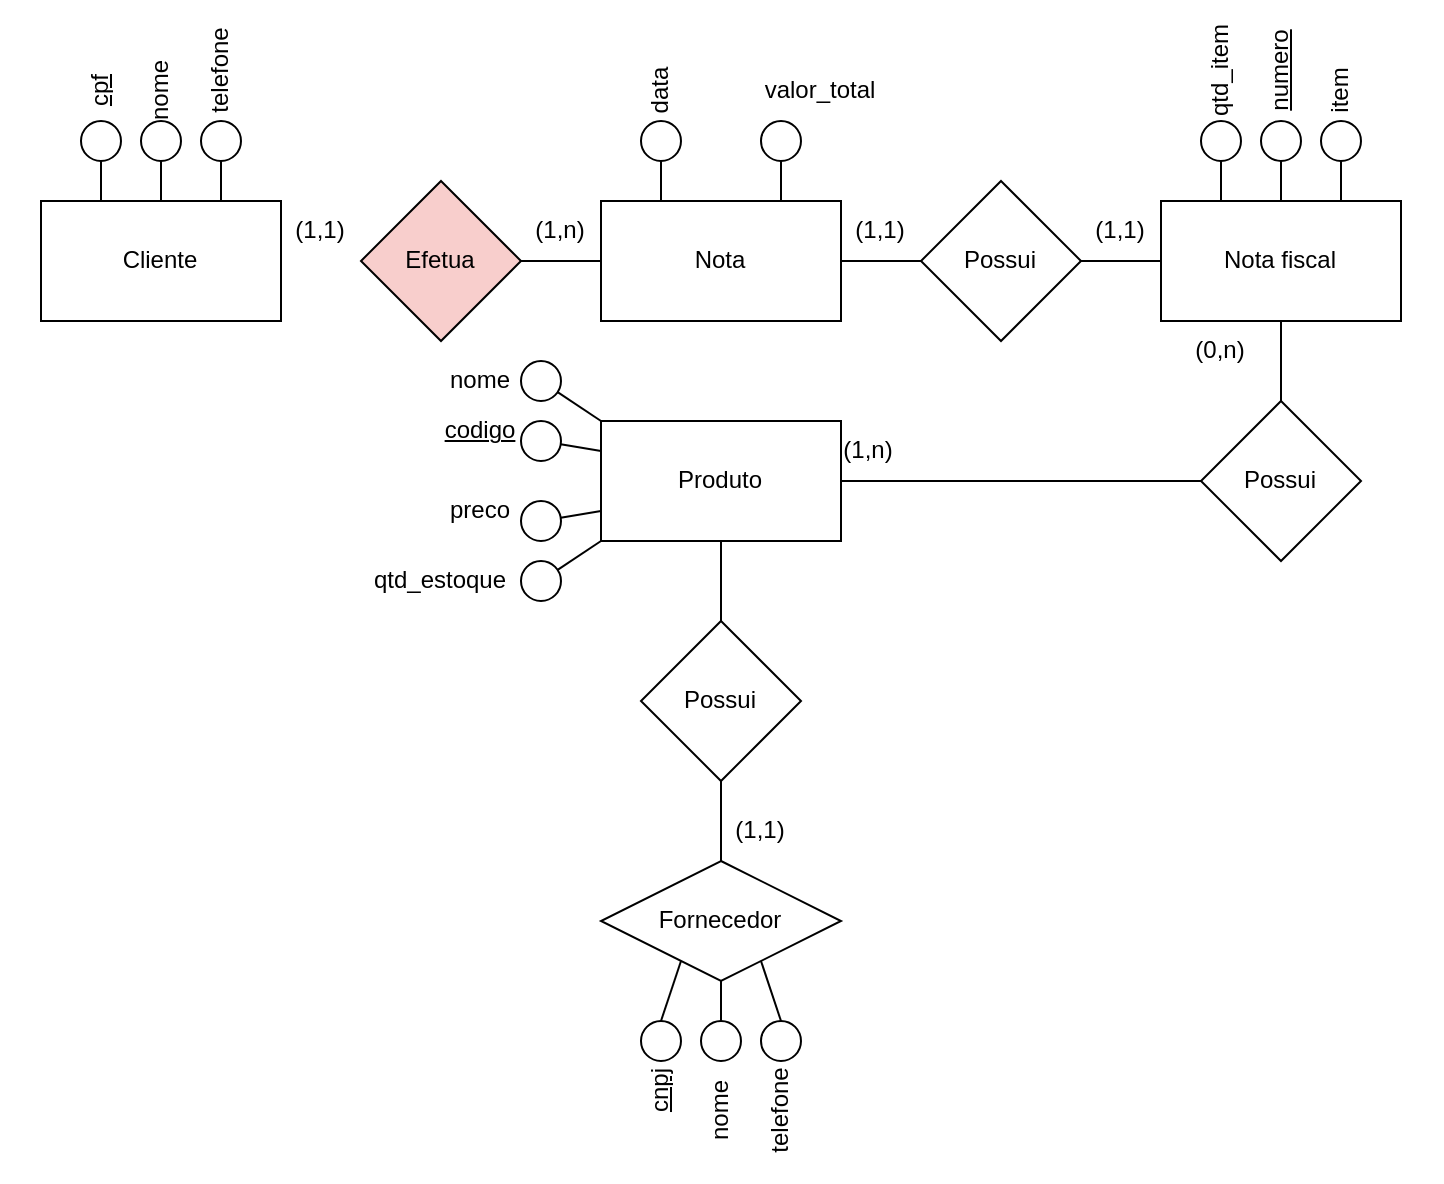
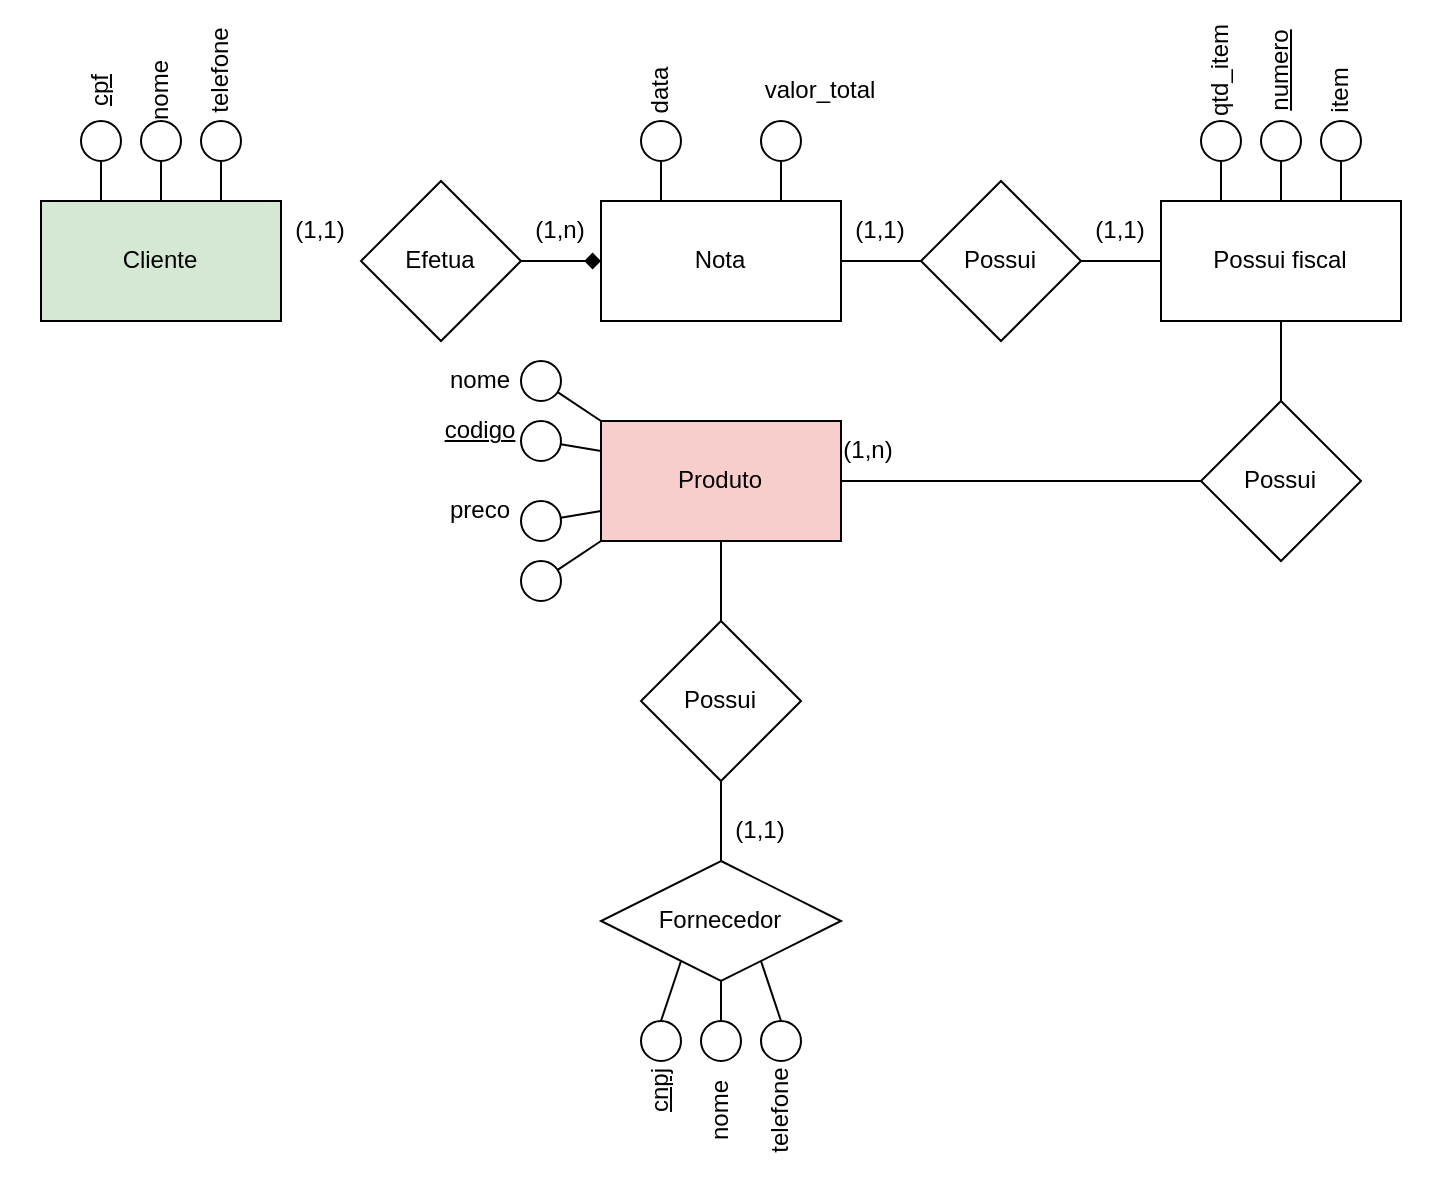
  <mxCell id="0" />
  <mxCell id="1" parent="0" />
- <mxCell id="2" value="Cliente" style="rounded=0;whiteSpace=wrap;html=1;" parent="1" vertex="1"><mxGeometry y="100" width="120" height="60" as="geometry" x="20" /></mxCell>
- <mxCell id="3" value="Efetua" style="rhombus;whiteSpace=wrap;html=1;fillColor=#f8cecc;" parent="1" vertex="1"><mxGeometry x="180" y="90" width="80" height="80" as="geometry" /></mxCell>
+ <mxCell id="2" value="Cliente" style="rounded=0;whiteSpace=wrap;html=1;fillColor=#d5e8d4;" parent="1" vertex="1"><mxGeometry y="100" width="120" height="60" as="geometry" x="20" /></mxCell>
+ <mxCell id="3" value="Efetua" style="rhombus;whiteSpace=wrap;html=1;" parent="1" vertex="1"><mxGeometry x="180" y="90" width="80" height="80" as="geometry" /></mxCell>
  <mxCell id="4" value="Nota" style="rounded=0;whiteSpace=wrap;html=1;" parent="1" vertex="1"><mxGeometry x="300" y="100" width="120" height="60" as="geometry" /></mxCell>
- <mxCell id="5" value="Produto" style="rounded=0;whiteSpace=wrap;html=1;" parent="1" vertex="1"><mxGeometry x="300" y="210" width="120" height="60" as="geometry" /></mxCell>
+ <mxCell id="5" value="Produto" style="rounded=0;whiteSpace=wrap;html=1;fillColor=#f8cecc;" parent="1" vertex="1"><mxGeometry x="300" y="210" width="120" height="60" as="geometry" /></mxCell>
  <mxCell id="6" value="Possui" style="rhombus;whiteSpace=wrap;html=1;" parent="1" vertex="1"><mxGeometry x="460" y="90" width="80" height="80" as="geometry" /></mxCell>
- <mxCell id="7" value="Nota fiscal" style="rounded=0;whiteSpace=wrap;html=1;" parent="1" vertex="1"><mxGeometry x="580" y="100" width="120" height="60" as="geometry" /></mxCell>
+ <mxCell id="7" value="Possui fiscal" style="rounded=0;whiteSpace=wrap;html=1;" parent="1" vertex="1"><mxGeometry x="580" y="100" width="120" height="60" as="geometry" /></mxCell>
  <mxCell id="8" value="Possui" style="rhombus;whiteSpace=wrap;html=1;" parent="1" vertex="1"><mxGeometry x="600" y="200" width="80" height="80" as="geometry" /></mxCell>
  <mxCell id="9" value="Possui" style="rhombus;whiteSpace=wrap;html=1;" parent="1" vertex="1"><mxGeometry x="320" y="310" width="80" height="80" as="geometry" /></mxCell>
  <mxCell id="10" value="Fornecedor" style="rhombus;whiteSpace=wrap;html=1;" parent="1" vertex="1"><mxGeometry x="300" y="430" width="120" height="60" as="geometry" /></mxCell>
- <mxCell id="11" value="" style="endArrow=none;html=1;rounded=0;exitX=1;exitY=0.5;exitDx=0;exitDy=0;entryX=0;entryY=0.5;entryDx=0;entryDy=0;" parent="1" source="3" target="4" edge="1"><mxGeometry width="50" height="50" relative="1" as="geometry"><mxPoint x="290" y="140" as="sourcePoint" /><mxPoint x="340" y="90" as="targetPoint" /></mxGeometry></mxCell>
+ <mxCell id="11" value="" style="endArrow=diamond;html=1;rounded=0;exitX=1;exitY=0.5;exitDx=0;exitDy=0;entryX=0;entryY=0.5;entryDx=0;entryDy=0;" parent="1" source="3" target="4" edge="1"><mxGeometry width="50" height="50" relative="1" as="geometry"><mxPoint x="290" y="140" as="sourcePoint" /><mxPoint x="340" y="90" as="targetPoint" /></mxGeometry></mxCell>
  <mxCell id="12" value="" style="endArrow=none;html=1;rounded=0;entryX=0.5;entryY=1;entryDx=0;entryDy=0;exitX=0.5;exitY=0;exitDx=0;exitDy=0;" parent="1" source="9" target="5" edge="1"><mxGeometry width="50" height="50" relative="1" as="geometry"><mxPoint x="300" y="310" as="sourcePoint" /><mxPoint x="350" y="260" as="targetPoint" /></mxGeometry></mxCell>
  <mxCell id="13" value="" style="endArrow=none;html=1;rounded=0;exitX=0.5;exitY=0;exitDx=0;exitDy=0;entryX=0.5;entryY=1;entryDx=0;entryDy=0;" parent="1" source="10" target="9" edge="1"><mxGeometry width="50" height="50" relative="1" as="geometry"><mxPoint x="340" y="430" as="sourcePoint" /><mxPoint x="390" y="380" as="targetPoint" /></mxGeometry></mxCell>
  <mxCell id="14" value="" style="endArrow=none;html=1;rounded=0;exitX=1;exitY=0.5;exitDx=0;exitDy=0;entryX=0;entryY=0.5;entryDx=0;entryDy=0;" parent="1" source="4" target="6" edge="1"><mxGeometry width="50" height="50" relative="1" as="geometry"><mxPoint x="420" y="180" as="sourcePoint" /><mxPoint x="470" y="130" as="targetPoint" /></mxGeometry></mxCell>
  <mxCell id="15" value="" style="endArrow=none;html=1;rounded=0;exitX=1;exitY=0.5;exitDx=0;exitDy=0;entryX=0;entryY=0.5;entryDx=0;entryDy=0;" parent="1" source="6" target="7" edge="1"><mxGeometry width="50" height="50" relative="1" as="geometry"><mxPoint x="540" y="140" as="sourcePoint" /><mxPoint x="590" y="90" as="targetPoint" /></mxGeometry></mxCell>
  <mxCell id="16" value="" style="endArrow=none;html=1;rounded=0;entryX=0.5;entryY=1;entryDx=0;entryDy=0;exitX=0.5;exitY=0;exitDx=0;exitDy=0;" parent="1" source="8" target="7" edge="1"><mxGeometry width="50" height="50" relative="1" as="geometry"><mxPoint x="610" y="210" as="sourcePoint" /><mxPoint x="660" y="160" as="targetPoint" /></mxGeometry></mxCell>
  <mxCell id="17" value="" style="ellipse;whiteSpace=wrap;html=1;aspect=fixed;" parent="1" vertex="1"><mxGeometry x="40" y="60" width="20" height="20" as="geometry" /></mxCell>
  <mxCell id="18" value="" style="ellipse;whiteSpace=wrap;html=1;aspect=fixed;" parent="1" vertex="1"><mxGeometry x="70" y="60" width="20" height="20" as="geometry" /></mxCell>
  <mxCell id="19" value="" style="ellipse;whiteSpace=wrap;html=1;aspect=fixed;" parent="1" vertex="1"><mxGeometry x="100" y="60" width="20" height="20" as="geometry" /></mxCell>
  <mxCell id="20" value="" style="endArrow=none;html=1;rounded=0;entryX=0.5;entryY=1;entryDx=0;entryDy=0;exitX=0.5;exitY=0;exitDx=0;exitDy=0;" parent="1" source="2" target="18" edge="1"><mxGeometry width="50" height="50" relative="1" as="geometry"><mxPoint x="50" y="140" as="sourcePoint" /><mxPoint x="100" y="90" as="targetPoint" /></mxGeometry></mxCell>
  <mxCell id="21" value="" style="endArrow=none;html=1;rounded=0;entryX=0.5;entryY=1;entryDx=0;entryDy=0;exitX=0.25;exitY=0;exitDx=0;exitDy=0;" parent="1" source="2" target="17" edge="1"><mxGeometry width="50" height="50" relative="1" as="geometry"><mxPoint x="10" y="140" as="sourcePoint" /><mxPoint x="60" y="90" as="targetPoint" /></mxGeometry></mxCell>
  <mxCell id="22" value="" style="endArrow=none;html=1;rounded=0;entryX=0.5;entryY=1;entryDx=0;entryDy=0;exitX=0.75;exitY=0;exitDx=0;exitDy=0;" parent="1" source="2" target="19" edge="1"><mxGeometry width="50" height="50" relative="1" as="geometry"><mxPoint x="70" y="150" as="sourcePoint" /><mxPoint x="120" y="100" as="targetPoint" /></mxGeometry></mxCell>
  <mxCell id="23" value="&lt;u&gt;cpf&lt;/u&gt;" style="text;html=1;strokeColor=none;fillColor=none;align=center;verticalAlign=middle;whiteSpace=wrap;rounded=0;rotation=-90;" parent="1" vertex="1"><mxGeometry y="30" width="60" height="30" as="geometry" x="20" /></mxCell>
  <mxCell id="24" value="nome" style="text;html=1;strokeColor=none;fillColor=none;align=center;verticalAlign=middle;whiteSpace=wrap;rounded=0;rotation=-90;" parent="1" vertex="1"><mxGeometry x="50" y="30" width="60" height="30" as="geometry" /></mxCell>
  <mxCell id="25" value="telefone" style="text;html=1;strokeColor=none;fillColor=none;align=center;verticalAlign=middle;whiteSpace=wrap;rounded=0;rotation=-90;" parent="1" vertex="1"><mxGeometry x="80" y="20" width="60" height="30" as="geometry" /></mxCell>
  <mxCell id="26" value="(1,1)" style="text;html=1;strokeColor=none;fillColor=none;align=center;verticalAlign=middle;whiteSpace=wrap;rounded=0;" parent="1" vertex="1"><mxGeometry x="130" y="100" width="60" height="30" as="geometry" /></mxCell>
  <mxCell id="27" value="" style="ellipse;whiteSpace=wrap;html=1;aspect=fixed;" parent="1" vertex="1"><mxGeometry x="320" y="510" width="20" height="20" as="geometry" /></mxCell>
  <mxCell id="28" value="" style="ellipse;whiteSpace=wrap;html=1;aspect=fixed;" parent="1" vertex="1"><mxGeometry x="350" y="510" width="20" height="20" as="geometry" /></mxCell>
  <mxCell id="29" value="" style="ellipse;whiteSpace=wrap;html=1;aspect=fixed;" parent="1" vertex="1"><mxGeometry x="380" y="510" width="20" height="20" as="geometry" /></mxCell>
  <mxCell id="30" value="&lt;u&gt;cnpj&lt;/u&gt;" style="text;html=1;strokeColor=none;fillColor=none;align=center;verticalAlign=middle;whiteSpace=wrap;rounded=0;rotation=-90;" parent="1" vertex="1"><mxGeometry x="300" y="530" width="60" height="30" as="geometry" /></mxCell>
  <mxCell id="31" value="nome" style="text;html=1;strokeColor=none;fillColor=none;align=center;verticalAlign=middle;whiteSpace=wrap;rounded=0;rotation=-90;" parent="1" vertex="1"><mxGeometry x="330" y="540" width="60" height="30" as="geometry" /></mxCell>
  <mxCell id="32" value="telefone" style="text;html=1;strokeColor=none;fillColor=none;align=center;verticalAlign=middle;whiteSpace=wrap;rounded=0;rotation=-90;" parent="1" vertex="1"><mxGeometry x="360" y="540" width="60" height="30" as="geometry" /></mxCell>
  <mxCell id="33" value="" style="endArrow=none;html=1;rounded=0;entryX=0.25;entryY=1;entryDx=0;entryDy=0;exitX=0.5;exitY=0;exitDx=0;exitDy=0;" parent="1" source="27" target="10" edge="1"><mxGeometry width="50" height="50" relative="1" as="geometry"><mxPoint x="260" y="570" as="sourcePoint" /><mxPoint x="310" y="520" as="targetPoint" /></mxGeometry></mxCell>
  <mxCell id="34" value="" style="endArrow=none;html=1;rounded=0;entryX=0.5;entryY=1;entryDx=0;entryDy=0;exitX=0.5;exitY=0;exitDx=0;exitDy=0;" parent="1" source="28" target="10" edge="1"><mxGeometry width="50" height="50" relative="1" as="geometry"><mxPoint x="320" y="590" as="sourcePoint" /><mxPoint x="370" y="540" as="targetPoint" /></mxGeometry></mxCell>
  <mxCell id="35" value="" style="endArrow=none;html=1;rounded=0;entryX=0.75;entryY=1;entryDx=0;entryDy=0;exitX=0.5;exitY=0;exitDx=0;exitDy=0;" parent="1" source="29" target="10" edge="1"><mxGeometry width="50" height="50" relative="1" as="geometry"><mxPoint x="370" y="580" as="sourcePoint" /><mxPoint x="420" y="530" as="targetPoint" /></mxGeometry></mxCell>
  <mxCell id="36" value="(1,1)" style="text;html=1;strokeColor=none;fillColor=none;align=center;verticalAlign=middle;whiteSpace=wrap;rounded=0;" parent="1" vertex="1"><mxGeometry x="410" y="100" width="60" height="30" as="geometry" /></mxCell>
  <mxCell id="37" value="" style="ellipse;whiteSpace=wrap;html=1;aspect=fixed;" parent="1" vertex="1"><mxGeometry x="600" y="60" width="20" height="20" as="geometry" /></mxCell>
  <mxCell id="38" value="qtd_item" style="text;html=1;strokeColor=none;fillColor=none;align=center;verticalAlign=middle;whiteSpace=wrap;rounded=0;rotation=-90;" parent="1" vertex="1"><mxGeometry x="580" y="20" width="60" height="30" as="geometry" /></mxCell>
  <mxCell id="39" value="" style="endArrow=none;html=1;rounded=0;entryX=0.5;entryY=1;entryDx=0;entryDy=0;exitX=0.25;exitY=0;exitDx=0;exitDy=0;" parent="1" source="7" target="37" edge="1"><mxGeometry width="50" height="50" relative="1" as="geometry"><mxPoint x="580" y="210" as="sourcePoint" /><mxPoint x="630" y="160" as="targetPoint" /></mxGeometry></mxCell>
  <mxCell id="40" value="" style="ellipse;whiteSpace=wrap;html=1;aspect=fixed;" parent="1" vertex="1"><mxGeometry x="660" y="60" width="20" height="20" as="geometry" /></mxCell>
  <mxCell id="41" value="&lt;div&gt;item&lt;/div&gt;" style="text;html=1;strokeColor=none;fillColor=none;align=center;verticalAlign=middle;whiteSpace=wrap;rounded=0;rotation=-90;" parent="1" vertex="1"><mxGeometry x="640" y="30" width="60" height="30" as="geometry" /></mxCell>
  <mxCell id="42" value="" style="endArrow=none;html=1;rounded=0;entryX=0.5;entryY=1;entryDx=0;entryDy=0;exitX=0.75;exitY=0;exitDx=0;exitDy=0;" parent="1" source="7" target="40" edge="1"><mxGeometry width="50" height="50" relative="1" as="geometry"><mxPoint x="630" y="150" as="sourcePoint" /><mxPoint x="680" y="100" as="targetPoint" /></mxGeometry></mxCell>
- <mxCell id="43" value="(0,n)" style="text;html=1;strokeColor=none;fillColor=none;align=center;verticalAlign=middle;whiteSpace=wrap;rounded=0;" parent="1" vertex="1"><mxGeometry x="580" y="160" width="60" height="30" as="geometry" /></mxCell>
  <mxCell id="44" value="" style="ellipse;whiteSpace=wrap;html=1;aspect=fixed;" parent="1" vertex="1"><mxGeometry x="260" y="250" width="20" height="20" as="geometry" /></mxCell>
  <mxCell id="45" value="" style="ellipse;whiteSpace=wrap;html=1;aspect=fixed;" parent="1" vertex="1"><mxGeometry x="260" y="210" width="20" height="20" as="geometry" /></mxCell>
  <mxCell id="46" value="" style="ellipse;whiteSpace=wrap;html=1;aspect=fixed;" parent="1" vertex="1"><mxGeometry x="260" y="180" width="20" height="20" as="geometry" /></mxCell>
  <mxCell id="47" value="" style="ellipse;whiteSpace=wrap;html=1;aspect=fixed;" parent="1" vertex="1"><mxGeometry x="260" y="280" width="20" height="20" as="geometry" /></mxCell>
  <mxCell id="48" value="" style="endArrow=none;html=1;rounded=0;exitX=0;exitY=1;exitDx=0;exitDy=0;" parent="1" source="5" target="47" edge="1"><mxGeometry width="50" height="50" relative="1" as="geometry"><mxPoint x="270" y="370" as="sourcePoint" /><mxPoint x="320" y="320" as="targetPoint" /></mxGeometry></mxCell>
  <mxCell id="49" value="" style="endArrow=none;html=1;rounded=0;entryX=0;entryY=0.75;entryDx=0;entryDy=0;" parent="1" source="44" target="5" edge="1"><mxGeometry width="50" height="50" relative="1" as="geometry"><mxPoint x="200" y="310" as="sourcePoint" /><mxPoint x="250" y="260" as="targetPoint" /></mxGeometry></mxCell>
  <mxCell id="50" value="" style="endArrow=none;html=1;rounded=0;exitX=0;exitY=0;exitDx=0;exitDy=0;" parent="1" source="5" target="46" edge="1"><mxGeometry width="50" height="50" relative="1" as="geometry"><mxPoint x="290" y="220" as="sourcePoint" /><mxPoint x="340" y="170" as="targetPoint" /></mxGeometry></mxCell>
  <mxCell id="51" value="" style="endArrow=none;html=1;rounded=0;entryX=0;entryY=0.25;entryDx=0;entryDy=0;" parent="1" source="45" target="5" edge="1"><mxGeometry width="50" height="50" relative="1" as="geometry"><mxPoint x="200" y="280" as="sourcePoint" /><mxPoint x="250" y="230" as="targetPoint" /></mxGeometry></mxCell>
  <mxCell id="52" value="nome" style="text;html=1;strokeColor=none;fillColor=none;align=center;verticalAlign=middle;whiteSpace=wrap;rounded=0;" parent="1" vertex="1"><mxGeometry x="210" y="175" width="60" height="30" as="geometry" /></mxCell>
  <mxCell id="53" value="&lt;u&gt;codigo&lt;/u&gt;" style="text;html=1;strokeColor=none;fillColor=none;align=center;verticalAlign=middle;whiteSpace=wrap;rounded=0;" parent="1" vertex="1"><mxGeometry x="210" y="200" width="60" height="30" as="geometry" /></mxCell>
  <mxCell id="54" value="preco" style="text;html=1;strokeColor=none;fillColor=none;align=center;verticalAlign=middle;whiteSpace=wrap;rounded=0;" parent="1" vertex="1"><mxGeometry x="210" y="240" width="60" height="30" as="geometry" /></mxCell>
- <mxCell id="55" value="qtd_estoque" style="text;html=1;strokeColor=none;fillColor=none;align=center;verticalAlign=middle;whiteSpace=wrap;rounded=0;" parent="1" vertex="1"><mxGeometry x="190" y="275" width="60" height="30" as="geometry" /></mxCell>
  <mxCell id="56" value="" style="ellipse;whiteSpace=wrap;html=1;aspect=fixed;" parent="1" vertex="1"><mxGeometry x="630" y="60" width="20" height="20" as="geometry" /></mxCell>
  <mxCell id="57" value="&lt;u&gt;numero&lt;/u&gt;" style="text;html=1;strokeColor=none;fillColor=none;align=center;verticalAlign=middle;whiteSpace=wrap;rounded=0;rotation=-90;" parent="1" vertex="1"><mxGeometry x="610" y="20" width="60" height="30" as="geometry" /></mxCell>
  <mxCell id="58" value="" style="endArrow=none;html=1;rounded=0;entryX=0;entryY=0.5;entryDx=0;entryDy=0;exitX=1;exitY=0.5;exitDx=0;exitDy=0;" parent="1" source="5" target="8" edge="1"><mxGeometry width="50" height="50" relative="1" as="geometry"><mxPoint x="500" y="270" as="sourcePoint" /><mxPoint x="550" y="220" as="targetPoint" /></mxGeometry></mxCell>
  <mxCell id="59" value="" style="ellipse;whiteSpace=wrap;html=1;aspect=fixed;" parent="1" vertex="1"><mxGeometry x="320" y="60" width="20" height="20" as="geometry" /></mxCell>
  <mxCell id="60" value="" style="ellipse;whiteSpace=wrap;html=1;aspect=fixed;" parent="1" vertex="1"><mxGeometry x="380" y="60" width="20" height="20" as="geometry" /></mxCell>
  <mxCell id="61" value="" style="endArrow=none;html=1;rounded=0;entryX=0.5;entryY=1;entryDx=0;entryDy=0;exitX=0.25;exitY=0;exitDx=0;exitDy=0;" parent="1" source="4" target="59" edge="1"><mxGeometry width="50" height="50" relative="1" as="geometry"><mxPoint x="320" y="90" as="sourcePoint" /><mxPoint x="370" y="100" as="targetPoint" /></mxGeometry></mxCell>
  <mxCell id="62" value="" style="endArrow=none;html=1;rounded=0;entryX=0.5;entryY=1;entryDx=0;entryDy=0;exitX=0.75;exitY=0;exitDx=0;exitDy=0;" parent="1" source="4" target="60" edge="1"><mxGeometry width="50" height="50" relative="1" as="geometry"><mxPoint x="350" y="100" as="sourcePoint" /><mxPoint x="400" y="50" as="targetPoint" /></mxGeometry></mxCell>
  <mxCell id="63" value="" style="endArrow=none;html=1;rounded=0;entryX=0.5;entryY=1;entryDx=0;entryDy=0;exitX=0.5;exitY=0;exitDx=0;exitDy=0;" parent="1" source="7" target="56" edge="1"><mxGeometry width="50" height="50" relative="1" as="geometry"><mxPoint x="540" y="210" as="sourcePoint" /><mxPoint x="590" y="160" as="targetPoint" /></mxGeometry></mxCell>
  <mxCell id="64" value="data" style="text;html=1;strokeColor=none;fillColor=none;align=center;verticalAlign=middle;whiteSpace=wrap;rounded=0;rotation=-90;" parent="1" vertex="1"><mxGeometry x="300" y="30" width="60" height="30" as="geometry" /></mxCell>
  <mxCell id="65" value="valor_total" style="text;html=1;strokeColor=none;fillColor=none;align=center;verticalAlign=middle;whiteSpace=wrap;rounded=0;rotation=0;" parent="1" vertex="1"><mxGeometry x="380" y="30" width="60" height="30" as="geometry" /></mxCell>
  <mxCell id="66" value="(1,n)" style="text;html=1;strokeColor=none;fillColor=none;align=center;verticalAlign=middle;whiteSpace=wrap;rounded=0;" vertex="1" parent="1"><mxGeometry x="250" y="100" width="60" height="30" as="geometry" /></mxCell>
  <mxCell id="67" value="(1,1)" style="text;html=1;strokeColor=none;fillColor=none;align=center;verticalAlign=middle;whiteSpace=wrap;rounded=0;" vertex="1" parent="1"><mxGeometry x="530" y="100" width="60" height="30" as="geometry" /></mxCell>
  <mxCell id="68" value="(1,n)" style="text;html=1;strokeColor=none;fillColor=none;align=center;verticalAlign=middle;whiteSpace=wrap;rounded=0;" vertex="1" parent="1"><mxGeometry x="404" y="210" width="60" height="30" as="geometry" /></mxCell>
  <mxCell id="69" value="(1,1)" style="text;html=1;strokeColor=none;fillColor=none;align=center;verticalAlign=middle;whiteSpace=wrap;rounded=0;" vertex="1" parent="1"><mxGeometry x="350" y="400" width="60" height="30" as="geometry" /></mxCell>
